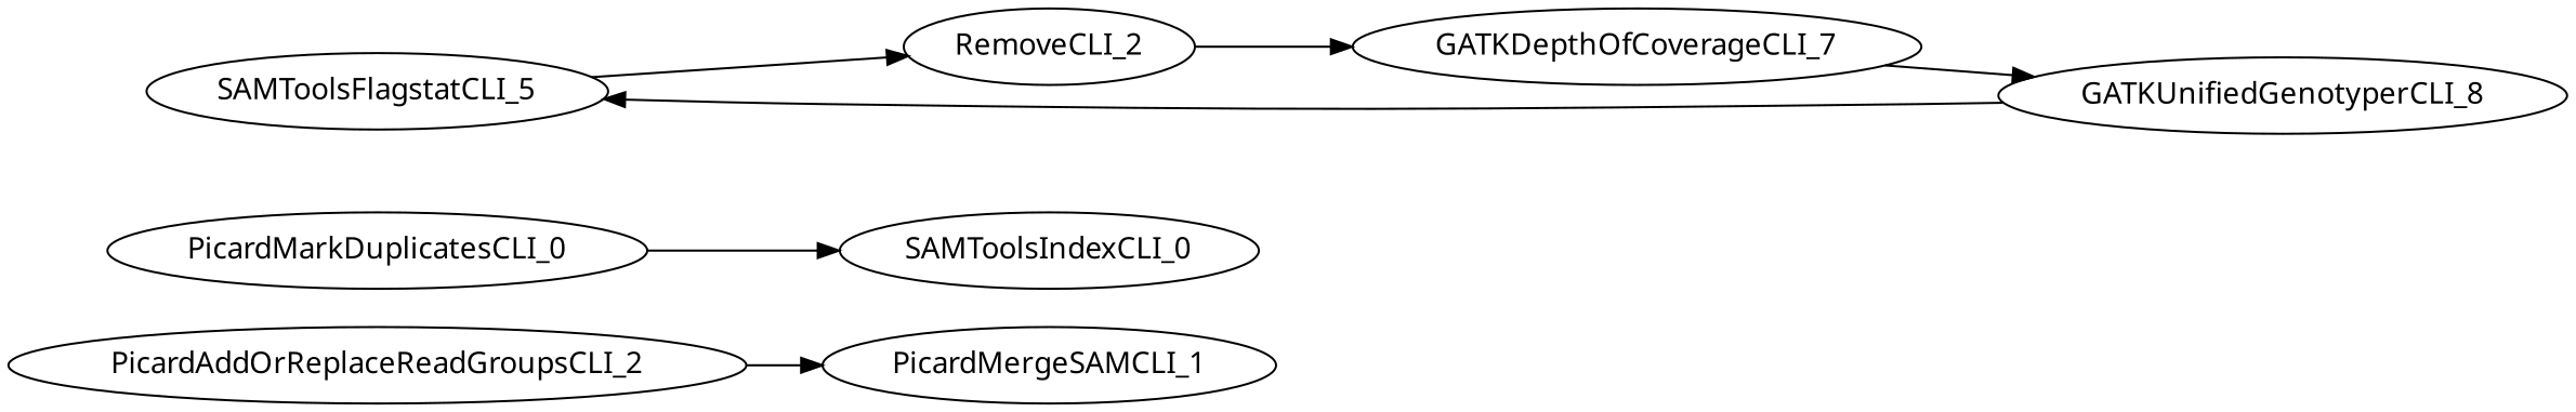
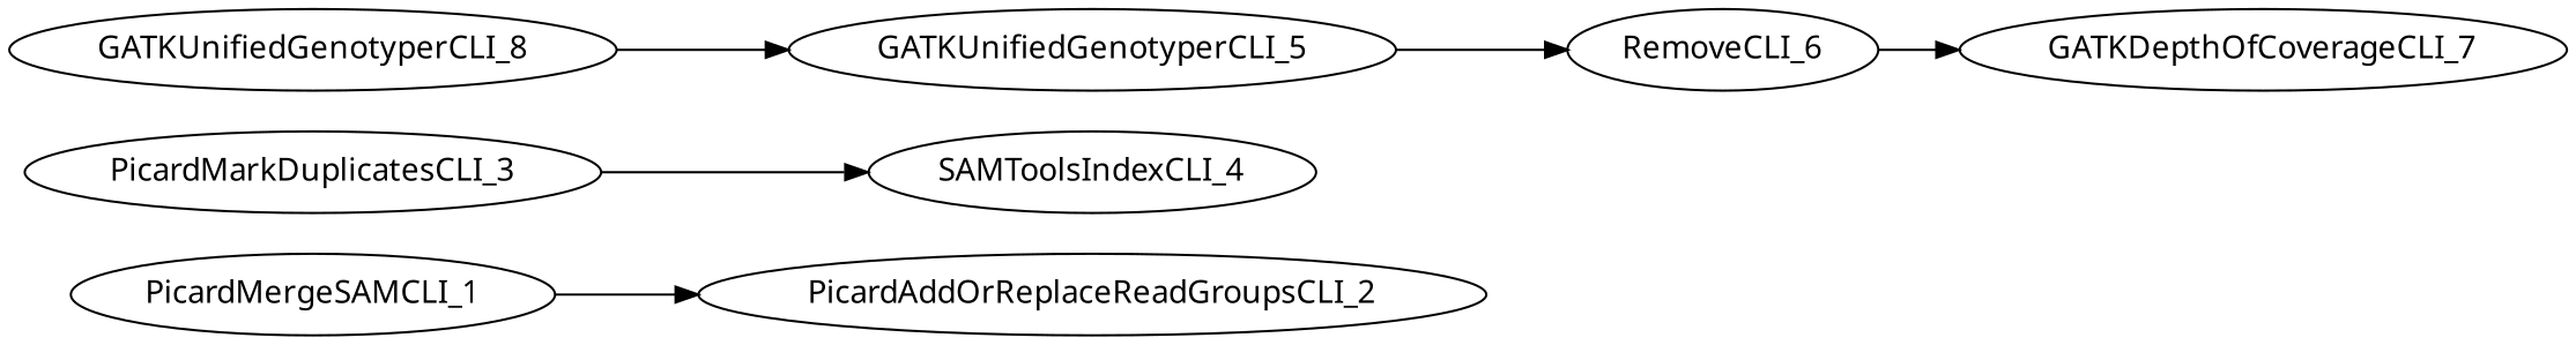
  digraph {
    fontname="Noto Sans"
    rankdir=LR
    node [fontname="Noto Sans"]
    edge [fontname="Noto Sans"]
    n1 [label=PicardMergeSAMCLI_1]
    n2 [label=PicardAddOrReplaceReadGroupsCLI_2]
-   n3 [label=PicardMarkDuplicatesCLI_0]
-   n4 [label=SAMToolsIndexCLI_0]
-   n5 [label=SAMToolsFlagstatCLI_5]
-   n6 [label=RemoveCLI_2]
+   n3 [label=PicardMarkDuplicatesCLI_3]
+   n4 [label=SAMToolsIndexCLI_4]
+   n5 [label=GATKUnifiedGenotyperCLI_5]
+   n6 [label=RemoveCLI_6]
    n7 [label=GATKDepthOfCoverageCLI_7]
    n8 [label=GATKUnifiedGenotyperCLI_8]
-   n2 -> n1
+   n1 -> n2
    n3 -> n4
    n5 -> n6
    n6 -> n7
-   n7 -> n8
    n8 -> n5
  }
